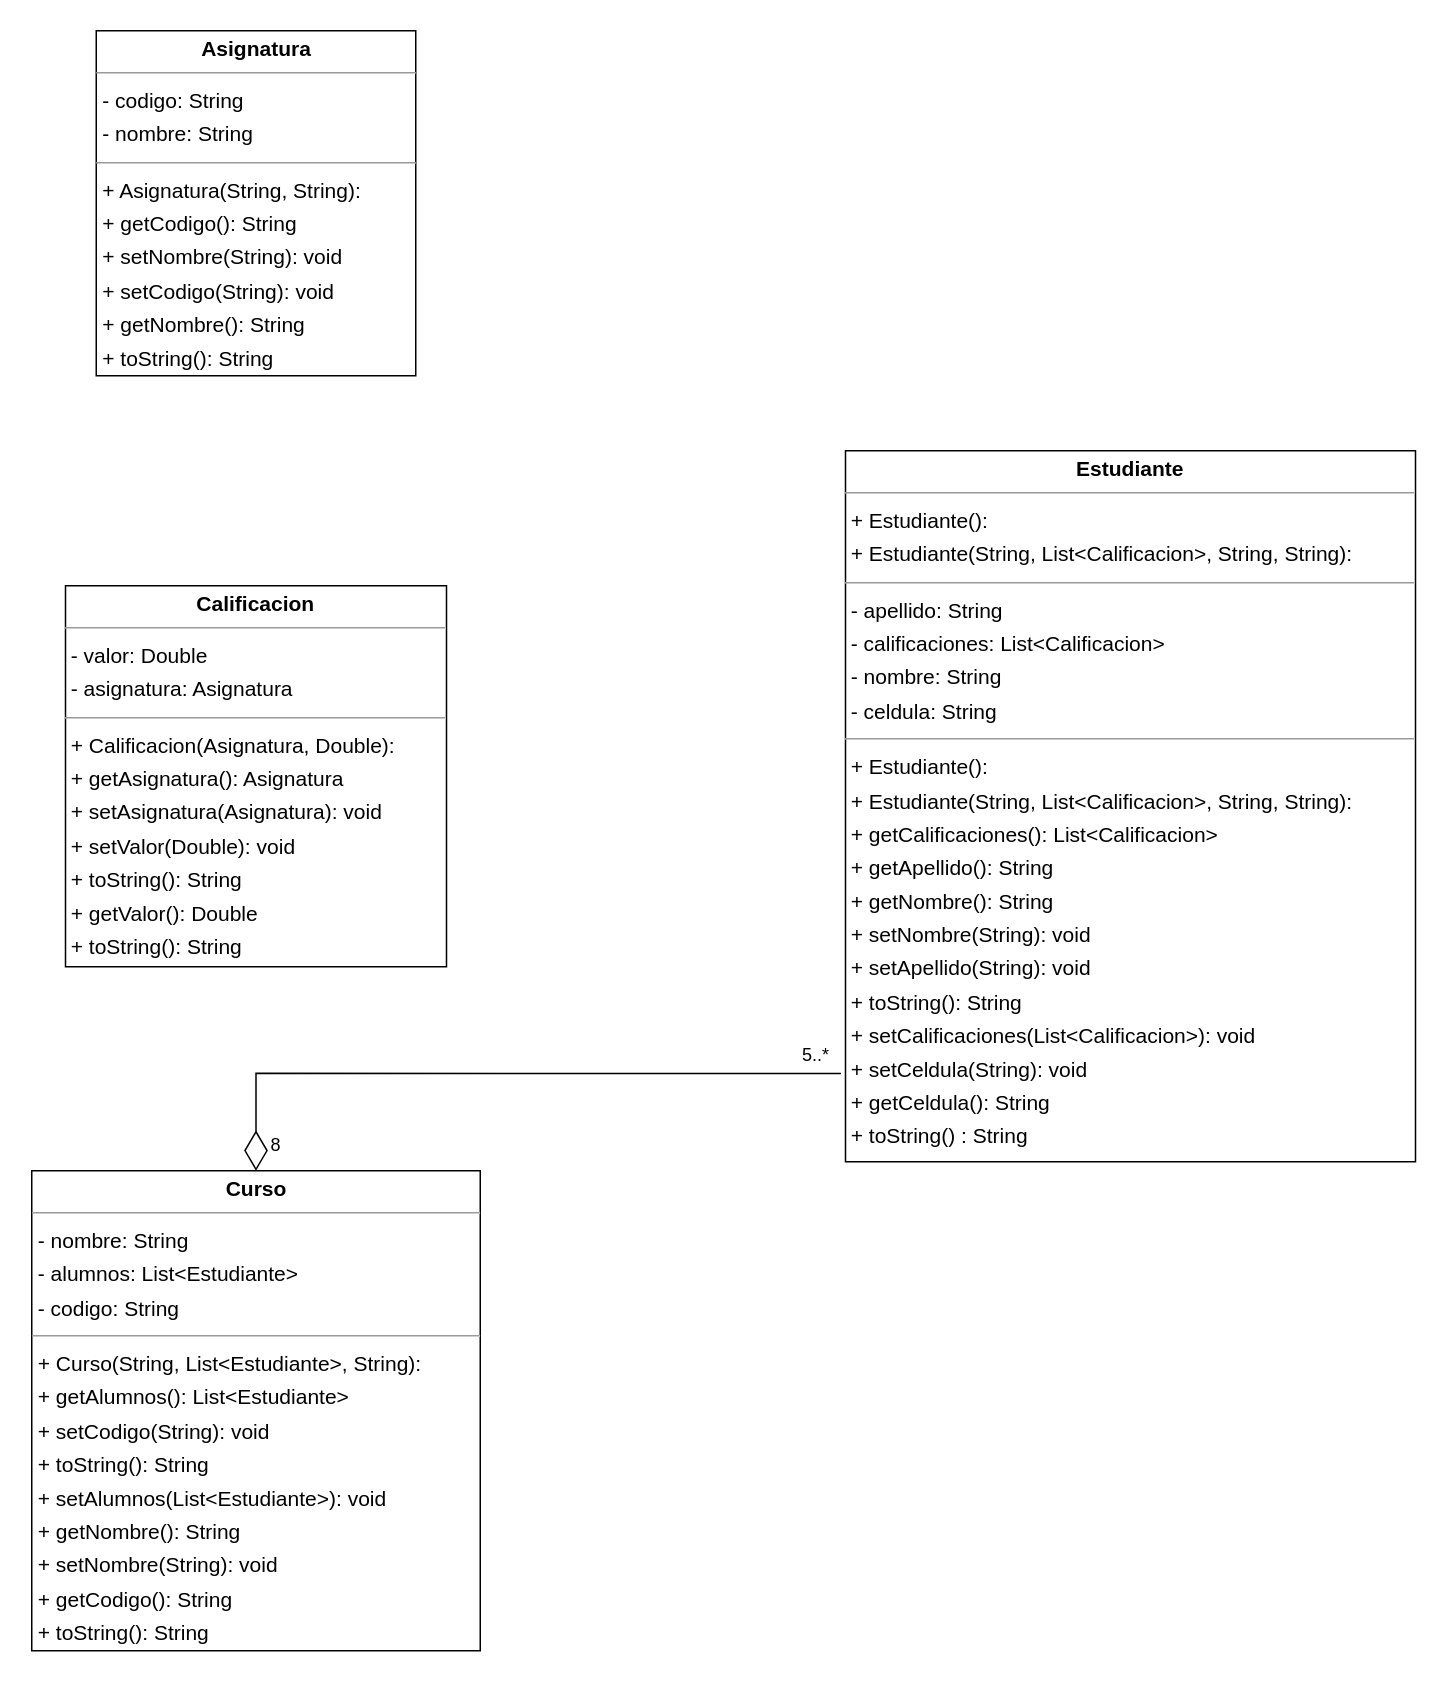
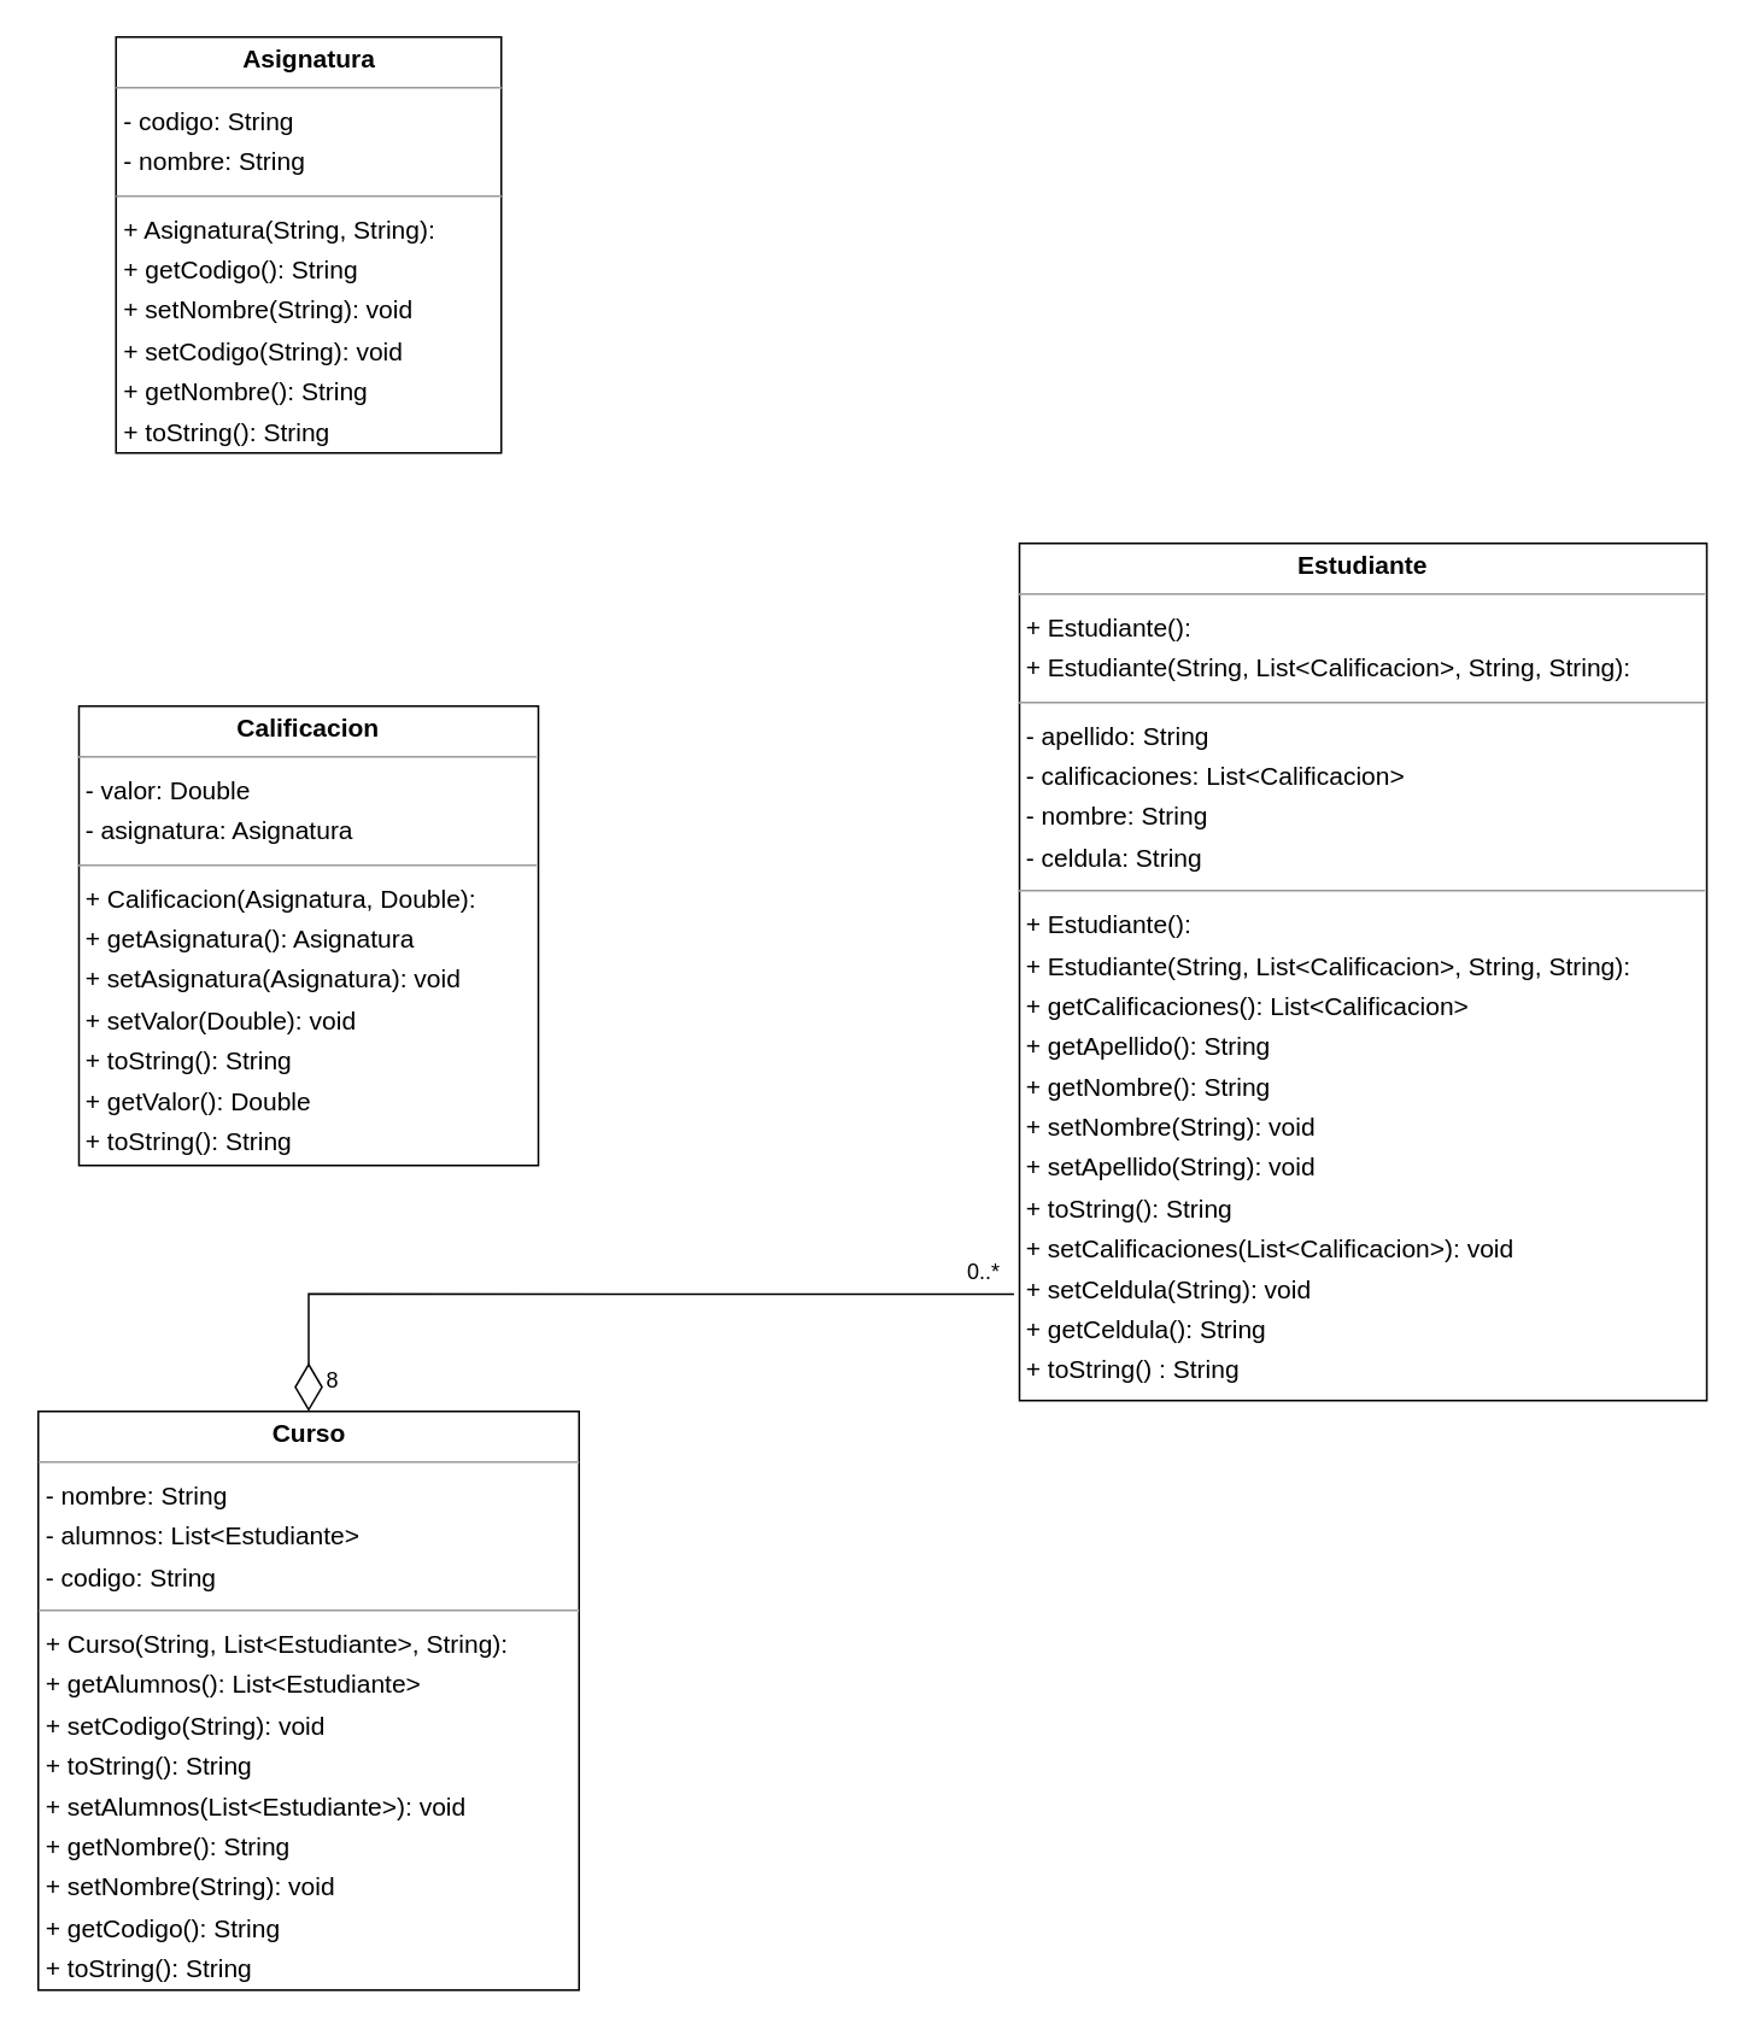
  <mxCell id="0" />
  <mxCell id="1" parent="0" />
  <mxCell id="2" value="&lt;p style=&quot;margin:0px;margin-top:4px;text-align:center;&quot;&gt;&lt;b&gt;Asignatura&lt;/b&gt;&lt;/p&gt;&lt;hr size=&quot;1&quot;&gt;&lt;p style=&quot;margin:0 0 0 4px;line-height:1.6;&quot;&gt;- codigo: String&lt;br&gt;- nombre: String&lt;/p&gt;&lt;hr size=&quot;1&quot;&gt;&lt;p style=&quot;margin:0 0 0 4px;line-height:1.6;&quot;&gt;+ Asignatura(String, String):&lt;/p&gt;&lt;p style=&quot;margin:0 0 0 4px;line-height:1.6;&quot;&gt;+ getCodigo(): String&lt;br&gt;+ setNombre(String): void&lt;br&gt;+ setCodigo(String): void&lt;br&gt;+ getNombre(): String&lt;br&gt;+ toString(): String&lt;/p&gt;" style="verticalAlign=top;align=left;overflow=fill;fontSize=14;fontFamily=Helvetica;html=1;rounded=0;shadow=0;comic=0;labelBackgroundColor=none;strokeWidth=1;" parent="1" vertex="1"><mxGeometry x="63.5" y="20" width="213" height="230" as="geometry" /></mxCell>
  <mxCell id="3" value="&lt;p style=&quot;margin:0px;margin-top:4px;text-align:center;&quot;&gt;&lt;b&gt;Calificacion&lt;/b&gt;&lt;/p&gt;&lt;hr size=&quot;1&quot;&gt;&lt;p style=&quot;margin:0 0 0 4px;line-height:1.6;&quot;&gt;- valor: Double&lt;br&gt;- asignatura: Asignatura&lt;/p&gt;&lt;hr size=&quot;1&quot;&gt;&lt;p style=&quot;margin:0 0 0 4px;line-height:1.6;&quot;&gt;+ Calificacion(Asignatura, Double):&lt;/p&gt;&lt;p style=&quot;margin:0 0 0 4px;line-height:1.6;&quot;&gt;+ getAsignatura(): Asignatura&lt;br&gt;+ setAsignatura(Asignatura): void&lt;br&gt;+ setValor(Double): void&lt;br&gt;+ toString(): String&lt;br&gt;+ getValor(): Double&lt;/p&gt;&lt;p style=&quot;margin:0 0 0 4px;line-height:1.6;&quot;&gt;+ toString(): String&lt;/p&gt;" style="verticalAlign=top;align=left;overflow=fill;fontSize=14;fontFamily=Helvetica;html=1;rounded=0;shadow=0;comic=0;labelBackgroundColor=none;strokeWidth=1;" parent="1" vertex="1"><mxGeometry x="43" y="390" width="254" height="254" as="geometry" /></mxCell>
  <mxCell id="4" value="&lt;p style=&quot;margin:0px;margin-top:4px;text-align:center;&quot;&gt;&lt;b&gt;Curso&lt;/b&gt;&lt;/p&gt;&lt;hr size=&quot;1&quot;&gt;&lt;p style=&quot;margin:0 0 0 4px;line-height:1.6;&quot;&gt;- nombre: String&lt;br&gt;- alumnos: List&amp;lt;Estudiante&amp;gt;&lt;br&gt;- codigo: String&lt;/p&gt;&lt;hr size=&quot;1&quot;&gt;&lt;p style=&quot;margin:0 0 0 4px;line-height:1.6;&quot;&gt;+ Curso(String, List&amp;lt;Estudiante&amp;gt;, String):&lt;/p&gt;&lt;p style=&quot;margin:0 0 0 4px;line-height:1.6;&quot;&gt;+ getAlumnos(): List&amp;lt;Estudiante&amp;gt;&lt;br&gt;+ setCodigo(String): void&lt;br&gt;+ toString(): String&lt;br&gt;+ setAlumnos(List&amp;lt;Estudiante&amp;gt;): void&lt;br&gt;+ getNombre(): String&lt;br&gt;+ setNombre(String): void&lt;br&gt;+ getCodigo(): String&lt;/p&gt;&lt;p style=&quot;margin:0 0 0 4px;line-height:1.6;&quot;&gt;+ toString(): String&lt;/p&gt;" style="verticalAlign=top;align=left;overflow=fill;fontSize=14;fontFamily=Helvetica;html=1;rounded=0;shadow=0;comic=0;labelBackgroundColor=none;strokeWidth=1;" parent="1" vertex="1"><mxGeometry x="20.5" y="780" width="299" height="320" as="geometry" /></mxCell>
  <mxCell id="5" value="&lt;p style=&quot;margin:0px;margin-top:4px;text-align:center;&quot;&gt;&lt;b&gt;Estudiante&lt;/b&gt;&lt;/p&gt;&lt;hr size=&quot;1&quot;&gt;&lt;p style=&quot;margin:0 0 0 4px;line-height:1.6;&quot;&gt;+ Estudiante(): &lt;br&gt;+ Estudiante(String, List&amp;lt;Calificacion&amp;gt;, String, String): &lt;/p&gt;&lt;hr size=&quot;1&quot;&gt;&lt;p style=&quot;margin:0 0 0 4px;line-height:1.6;&quot;&gt;- apellido: String&lt;br&gt;- calificaciones: List&amp;lt;Calificacion&amp;gt;&lt;br&gt;- nombre: String&lt;br&gt;- celdula: String&lt;/p&gt;&lt;hr size=&quot;1&quot;&gt;&lt;p style=&quot;margin:0 0 0 4px;line-height:1.6;&quot;&gt;+ Estudiante():&lt;br&gt;+ Estudiante(String, List&amp;lt;Calificacion&amp;gt;, String, String):&lt;/p&gt;&lt;p style=&quot;margin:0 0 0 4px;line-height:1.6;&quot;&gt;+ getCalificaciones(): List&amp;lt;Calificacion&amp;gt;&lt;br&gt;+ getApellido(): String&lt;br&gt;+ getNombre(): String&lt;br&gt;+ setNombre(String): void&lt;br&gt;+ setApellido(String): void&lt;br&gt;+ toString(): String&lt;br&gt;+ setCalificaciones(List&amp;lt;Calificacion&amp;gt;): void&lt;br&gt;+ setCeldula(String): void&lt;br&gt;+ getCeldula(): String&lt;/p&gt;&lt;p style=&quot;margin:0 0 0 4px;line-height:1.6;&quot;&gt;+ toString() : String&lt;/p&gt;" style="verticalAlign=top;align=left;overflow=fill;fontSize=14;fontFamily=Helvetica;html=1;rounded=0;shadow=0;comic=0;labelBackgroundColor=none;strokeWidth=1;" parent="1" vertex="1"><mxGeometry x="563" y="300" width="380" height="474" as="geometry" /></mxCell>
  <mxCell id="6" value="" style="endArrow=diamondThin;endFill=0;endSize=24;html=1;rounded=0;exitX=-0.008;exitY=0.876;exitDx=0;exitDy=0;exitPerimeter=0;entryX=0.5;entryY=0;entryDx=0;entryDy=0;" edge="1" parent="1" source="5" target="4"><mxGeometry width="160" relative="1" as="geometry"><mxPoint x="113" y="430" as="sourcePoint" /><mxPoint x="273" y="430" as="targetPoint" /><Array as="points"><mxPoint x="170" y="715" /></Array></mxGeometry></mxCell>
  <mxCell id="7" value="8" style="text;html=1;align=center;verticalAlign=middle;resizable=0;points=[];autosize=1;strokeColor=none;fillColor=none;" vertex="1" parent="1"><mxGeometry x="168" y="748" width="30" height="30" as="geometry" /></mxCell>
- <mxCell id="8" value="5..*" style="text;html=1;align=center;verticalAlign=middle;resizable=0;points=[];autosize=1;strokeColor=none;fillColor=none;" vertex="1" parent="1"><mxGeometry x="523" y="688" width="40" height="30" as="geometry" /></mxCell>
+ <mxCell id="8" value="0..*" style="text;html=1;align=center;verticalAlign=middle;resizable=0;points=[];autosize=1;strokeColor=none;fillColor=none;" vertex="1" parent="1"><mxGeometry x="523" y="688" width="40" height="30" as="geometry" /></mxCell>
